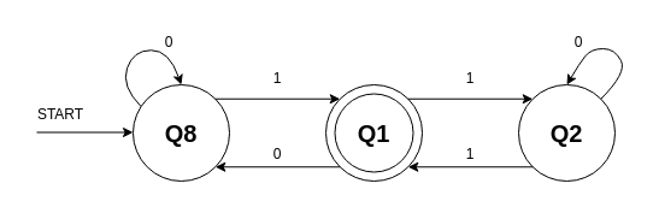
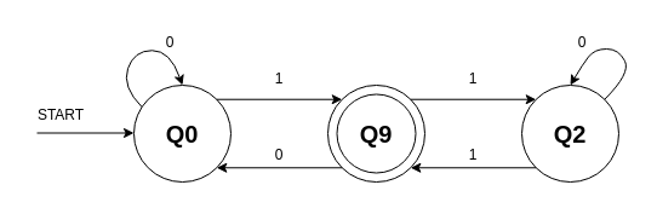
  <mxCell id="0" />
  <mxCell id="1" parent="0" />
  <mxCell id="2" value="" style="ellipse;whiteSpace=wrap;html=1;aspect=fixed;" vertex="1" parent="1"><mxGeometry x="110" y="70" width="80" height="80" as="geometry" /></mxCell>
  <mxCell id="3" value="" style="endArrow=classic;html=1;rounded=0;" edge="1" parent="1"><mxGeometry width="50" height="50" relative="1" as="geometry"><mxPoint x="30" y="109.5" as="sourcePoint" /><mxPoint x="110" y="109.5" as="targetPoint" /></mxGeometry></mxCell>
  <mxCell id="4" value="" style="ellipse;whiteSpace=wrap;html=1;aspect=fixed;" vertex="1" parent="1"><mxGeometry x="270" y="70" width="80" height="80" as="geometry" /></mxCell>
  <mxCell id="5" value="" style="endArrow=classic;html=1;rounded=0;entryX=0;entryY=0;entryDx=0;entryDy=0;exitX=1;exitY=0;exitDx=0;exitDy=0;" edge="1" parent="1" source="2" target="4"><mxGeometry width="50" height="50" relative="1" as="geometry"><mxPoint x="180" y="90.25" as="sourcePoint" /><mxPoint x="260" y="90.25" as="targetPoint" /></mxGeometry></mxCell>
  <mxCell id="6" value="" style="ellipse;whiteSpace=wrap;html=1;aspect=fixed;" vertex="1" parent="1"><mxGeometry x="277.5" y="77.5" width="65" height="65" as="geometry" /></mxCell>
  <mxCell id="7" value="" style="endArrow=classic;html=1;rounded=0;exitX=1;exitY=0;exitDx=0;exitDy=0;entryX=0;entryY=0;entryDx=0;entryDy=0;" edge="1" parent="1" source="4" target="14"><mxGeometry width="50" height="50" relative="1" as="geometry"><mxPoint x="350" y="100" as="sourcePoint" /><mxPoint x="430" y="100" as="targetPoint" /></mxGeometry></mxCell>
- <mxCell id="8" value="&lt;b&gt;&lt;font style=&quot;font-size: 20px;&quot;&gt;Q8&lt;/font&gt;&lt;/b&gt;" style="text;html=1;strokeColor=none;fillColor=none;align=center;verticalAlign=middle;whiteSpace=wrap;rounded=0;" vertex="1" parent="1"><mxGeometry x="120" y="91.25" width="60" height="37.5" as="geometry" /></mxCell>
- <mxCell id="9" value="&lt;b&gt;&lt;font style=&quot;font-size: 20px;&quot;&gt;Q1&lt;/font&gt;&lt;/b&gt;" style="text;html=1;strokeColor=none;fillColor=none;align=center;verticalAlign=middle;whiteSpace=wrap;rounded=0;" vertex="1" parent="1"><mxGeometry x="280" y="91.25" width="60" height="37.5" as="geometry" /></mxCell>
+ <mxCell id="8" value="&lt;b&gt;&lt;font style=&quot;font-size: 20px;&quot;&gt;Q0&lt;/font&gt;&lt;/b&gt;" style="text;html=1;strokeColor=none;fillColor=none;align=center;verticalAlign=middle;whiteSpace=wrap;rounded=0;" vertex="1" parent="1"><mxGeometry x="120" y="91.25" width="60" height="37.5" as="geometry" /></mxCell>
+ <mxCell id="9" value="&lt;b&gt;&lt;font style=&quot;font-size: 20px;&quot;&gt;Q9&lt;/font&gt;&lt;/b&gt;" style="text;html=1;strokeColor=none;fillColor=none;align=center;verticalAlign=middle;whiteSpace=wrap;rounded=0;" vertex="1" parent="1"><mxGeometry x="280" y="91.25" width="60" height="37.5" as="geometry" /></mxCell>
  <mxCell id="10" value="" style="curved=1;endArrow=classic;html=1;rounded=0;exitX=0.081;exitY=0.224;exitDx=0;exitDy=0;exitPerimeter=0;" edge="1" parent="1" source="2"><mxGeometry width="50" height="50" relative="1" as="geometry"><mxPoint x="120" y="91.25" as="sourcePoint" /><mxPoint x="150" y="70" as="targetPoint" /><Array as="points"><mxPoint x="100" y="71.25" /><mxPoint x="110" y="41.25" /><mxPoint x="140" y="41.25" /></Array></mxGeometry></mxCell>
  <mxCell id="11" value="0" style="text;html=1;strokeColor=none;fillColor=none;align=center;verticalAlign=middle;whiteSpace=wrap;rounded=0;" vertex="1" parent="1"><mxGeometry x="110" y="20" width="60" height="30" as="geometry" /></mxCell>
  <mxCell id="12" value="1" style="text;html=1;strokeColor=none;fillColor=none;align=center;verticalAlign=middle;whiteSpace=wrap;rounded=0;" vertex="1" parent="1"><mxGeometry x="200" y="50" width="60" height="30" as="geometry" /></mxCell>
  <mxCell id="13" value="" style="endArrow=classic;html=1;rounded=0;entryX=1;entryY=1;entryDx=0;entryDy=0;exitX=0;exitY=1;exitDx=0;exitDy=0;" edge="1" parent="1" source="4" target="2"><mxGeometry width="50" height="50" relative="1" as="geometry"><mxPoint x="260" y="140" as="sourcePoint" /><mxPoint x="270" y="260" as="targetPoint" /></mxGeometry></mxCell>
  <mxCell id="14" value="" style="ellipse;whiteSpace=wrap;html=1;aspect=fixed;" vertex="1" parent="1"><mxGeometry x="430" y="70" width="80" height="80" as="geometry" /></mxCell>
  <mxCell id="15" value="0" style="text;html=1;strokeColor=none;fillColor=none;align=center;verticalAlign=middle;whiteSpace=wrap;rounded=0;" vertex="1" parent="1"><mxGeometry x="200" y="112.5" width="60" height="30" as="geometry" /></mxCell>
  <mxCell id="16" value="" style="endArrow=classic;html=1;rounded=0;exitX=0;exitY=1;exitDx=0;exitDy=0;entryX=1;entryY=1;entryDx=0;entryDy=0;" edge="1" parent="1" source="14" target="4"><mxGeometry width="50" height="50" relative="1" as="geometry"><mxPoint x="348" y="92" as="sourcePoint" /><mxPoint x="452" y="92" as="targetPoint" /></mxGeometry></mxCell>
  <mxCell id="17" value="1" style="text;html=1;strokeColor=none;fillColor=none;align=center;verticalAlign=middle;whiteSpace=wrap;rounded=0;" vertex="1" parent="1"><mxGeometry x="360" y="50" width="60" height="30" as="geometry" /></mxCell>
  <mxCell id="18" value="1" style="text;html=1;strokeColor=none;fillColor=none;align=center;verticalAlign=middle;whiteSpace=wrap;rounded=0;" vertex="1" parent="1"><mxGeometry x="360" y="112.5" width="60" height="30" as="geometry" /></mxCell>
  <mxCell id="19" value="0" style="text;html=1;strokeColor=none;fillColor=none;align=center;verticalAlign=middle;whiteSpace=wrap;rounded=0;" vertex="1" parent="1"><mxGeometry x="450" y="20" width="60" height="30" as="geometry" /></mxCell>
  <mxCell id="20" value="" style="curved=1;endArrow=classic;html=1;rounded=0;exitX=1;exitY=0;exitDx=0;exitDy=0;entryX=0.5;entryY=0;entryDx=0;entryDy=0;" edge="1" parent="1" source="14" target="14"><mxGeometry width="50" height="50" relative="1" as="geometry"><mxPoint x="546" y="70" as="sourcePoint" /><mxPoint x="580" y="52" as="targetPoint" /><Array as="points"><mxPoint x="520" y="60" /><mxPoint x="510" y="40" /><mxPoint x="490" y="40" /><mxPoint x="480" y="53" /></Array></mxGeometry></mxCell>
  <mxCell id="21" value="&lt;b&gt;&lt;font style=&quot;font-size: 20px;&quot;&gt;Q2&lt;/font&gt;&lt;/b&gt;" style="text;html=1;strokeColor=none;fillColor=none;align=center;verticalAlign=middle;whiteSpace=wrap;rounded=0;" vertex="1" parent="1"><mxGeometry x="440" y="91.25" width="60" height="37.5" as="geometry" /></mxCell>
  <mxCell id="22" value="START" style="text;html=1;strokeColor=none;fillColor=none;align=center;verticalAlign=middle;whiteSpace=wrap;rounded=0;" vertex="1" parent="1"><mxGeometry x="20" y="80" width="60" height="30" as="geometry" /></mxCell>
